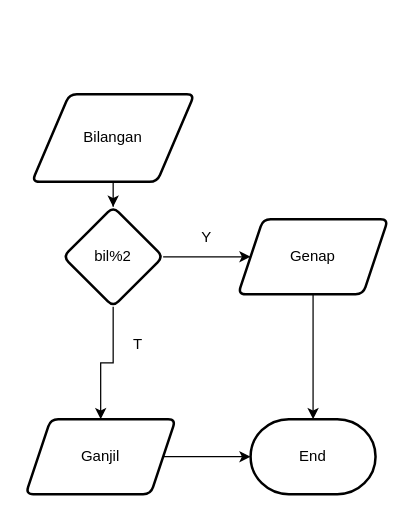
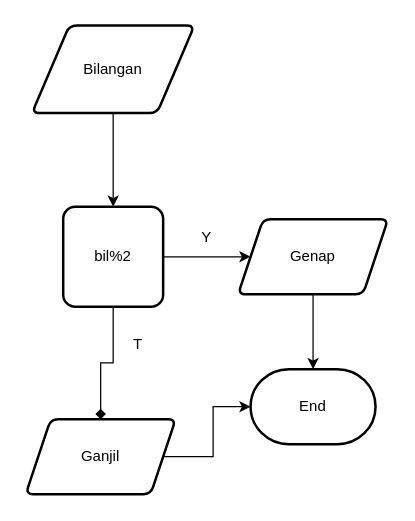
  <mxCell id="0" />
  <mxCell id="1" parent="0" />
  <mxCell id="2" value="" style="edgeStyle=orthogonalEdgeStyle;rounded=0;orthogonalLoop=1;jettySize=auto;html=1;" edge="1" parent="1" source="3" target="6"><mxGeometry relative="1" as="geometry" /></mxCell>
- <mxCell id="3" value="Bilangan" style="shape=parallelogram;html=1;strokeWidth=2;perimeter=parallelogramPerimeter;whiteSpace=wrap;rounded=1;arcSize=12;size=0.23;" vertex="1" parent="1"><mxGeometry x="25" y="75" width="130" height="70" as="geometry" /></mxCell>
+ <mxCell id="3" value="Bilangan" style="shape=parallelogram;html=1;strokeWidth=2;perimeter=parallelogramPerimeter;whiteSpace=wrap;rounded=1;arcSize=12;size=0.23;" vertex="1" parent="1"><mxGeometry x="25" y="20" width="130" height="70" as="geometry" /></mxCell>
  <mxCell id="4" value="" style="edgeStyle=orthogonalEdgeStyle;rounded=0;orthogonalLoop=1;jettySize=auto;html=1;" edge="1" parent="1" source="6" target="8"><mxGeometry relative="1" as="geometry" /></mxCell>
- <mxCell id="5" value="" style="edgeStyle=orthogonalEdgeStyle;rounded=0;orthogonalLoop=1;jettySize=auto;html=1;" edge="1" parent="1" source="6" target="10"><mxGeometry relative="1" as="geometry" /></mxCell>
- <mxCell id="6" value="bil%2" style="rhombus;whiteSpace=wrap;html=1;strokeWidth=2;rounded=1;arcSize=12;" vertex="1" parent="1"><mxGeometry x="50" y="165" width="80" height="80" as="geometry" /></mxCell>
+ <mxCell id="5" value="" style="edgeStyle=orthogonalEdgeStyle;rounded=0;orthogonalLoop=1;jettySize=auto;html=1;endArrow=diamond;" edge="1" parent="1" source="6" target="10"><mxGeometry relative="1" as="geometry" /></mxCell>
+ <mxCell id="6" value="bil%2" style="whiteSpace=wrap;html=1;strokeWidth=2;arcSize=12;rounded=1;" vertex="1" parent="1"><mxGeometry x="50" y="165" width="80" height="80" as="geometry" /></mxCell>
  <mxCell id="7" value="" style="edgeStyle=orthogonalEdgeStyle;rounded=0;orthogonalLoop=1;jettySize=auto;html=1;" edge="1" parent="1" source="8" target="11"><mxGeometry relative="1" as="geometry" /></mxCell>
  <mxCell id="8" value="Genap" style="shape=parallelogram;perimeter=parallelogramPerimeter;whiteSpace=wrap;html=1;fixedSize=1;strokeWidth=2;rounded=1;arcSize=12;" vertex="1" parent="1"><mxGeometry x="190" y="175" width="120" height="60" as="geometry" /></mxCell>
  <mxCell id="9" value="" style="edgeStyle=orthogonalEdgeStyle;rounded=0;orthogonalLoop=1;jettySize=auto;html=1;" edge="1" parent="1" source="10" target="11"><mxGeometry relative="1" as="geometry" /></mxCell>
  <mxCell id="10" value="Ganjil" style="shape=parallelogram;perimeter=parallelogramPerimeter;whiteSpace=wrap;html=1;fixedSize=1;strokeWidth=2;rounded=1;arcSize=12;" vertex="1" parent="1"><mxGeometry x="20" y="335" width="120" height="60" as="geometry" /></mxCell>
- <mxCell id="11" value="End" style="strokeWidth=2;html=1;shape=mxgraph.flowchart.terminator;whiteSpace=wrap;" vertex="1" parent="1"><mxGeometry x="200" y="335" width="100" height="60" as="geometry" /></mxCell>
+ <mxCell id="11" value="End" style="strokeWidth=2;html=1;shape=mxgraph.flowchart.terminator;whiteSpace=wrap;" vertex="1" parent="1"><mxGeometry x="200" y="295" width="100" height="60" as="geometry" /></mxCell>
  <mxCell id="12" value="Y" style="text;strokeColor=none;align=center;fillColor=none;html=1;verticalAlign=middle;whiteSpace=wrap;rounded=0;" vertex="1" parent="1"><mxGeometry x="135" y="175" width="60" height="30" as="geometry" /></mxCell>
  <mxCell id="13" value="T" style="text;strokeColor=none;align=center;fillColor=none;html=1;verticalAlign=middle;whiteSpace=wrap;rounded=0;" vertex="1" parent="1"><mxGeometry x="80" y="260" width="60" height="30" as="geometry" /></mxCell>
